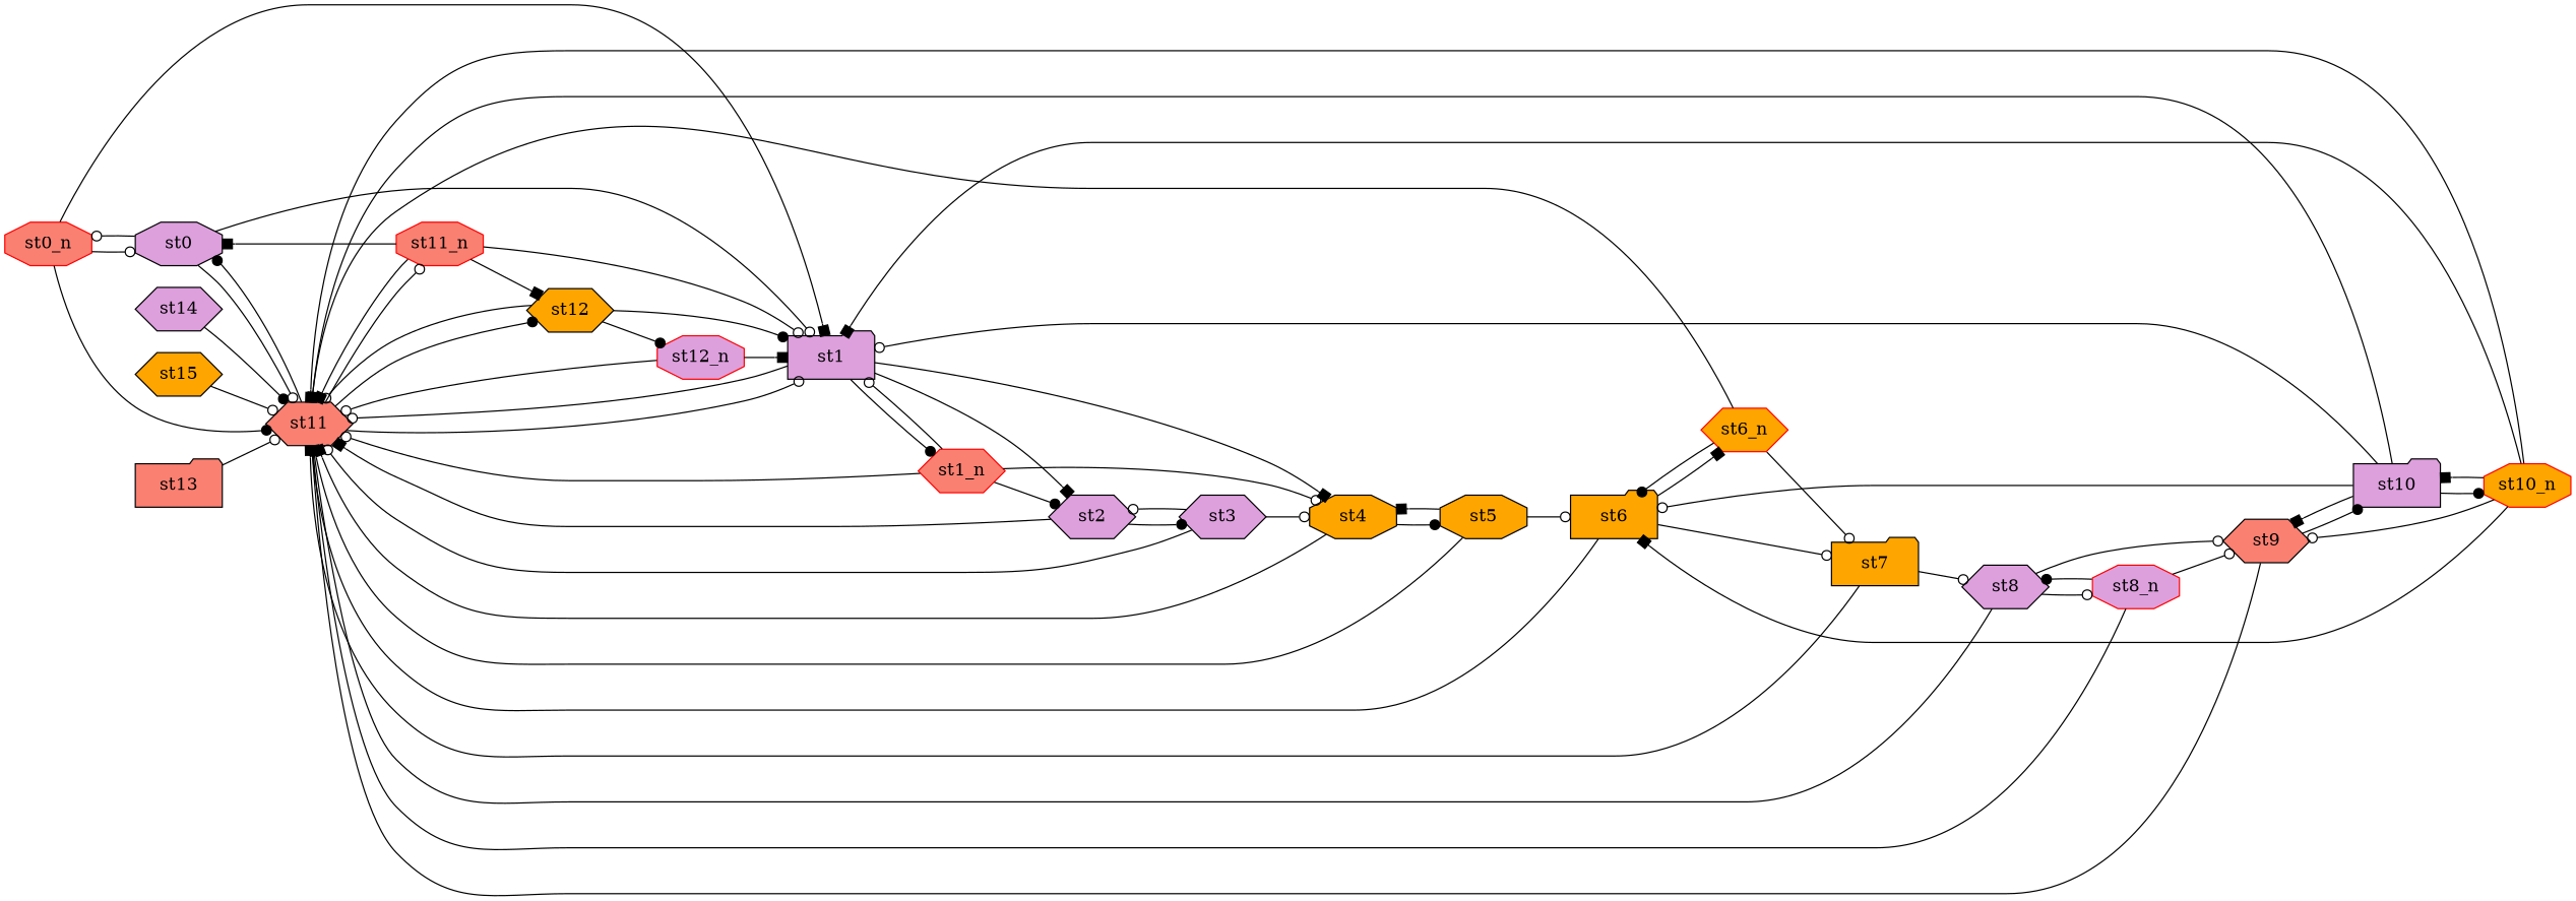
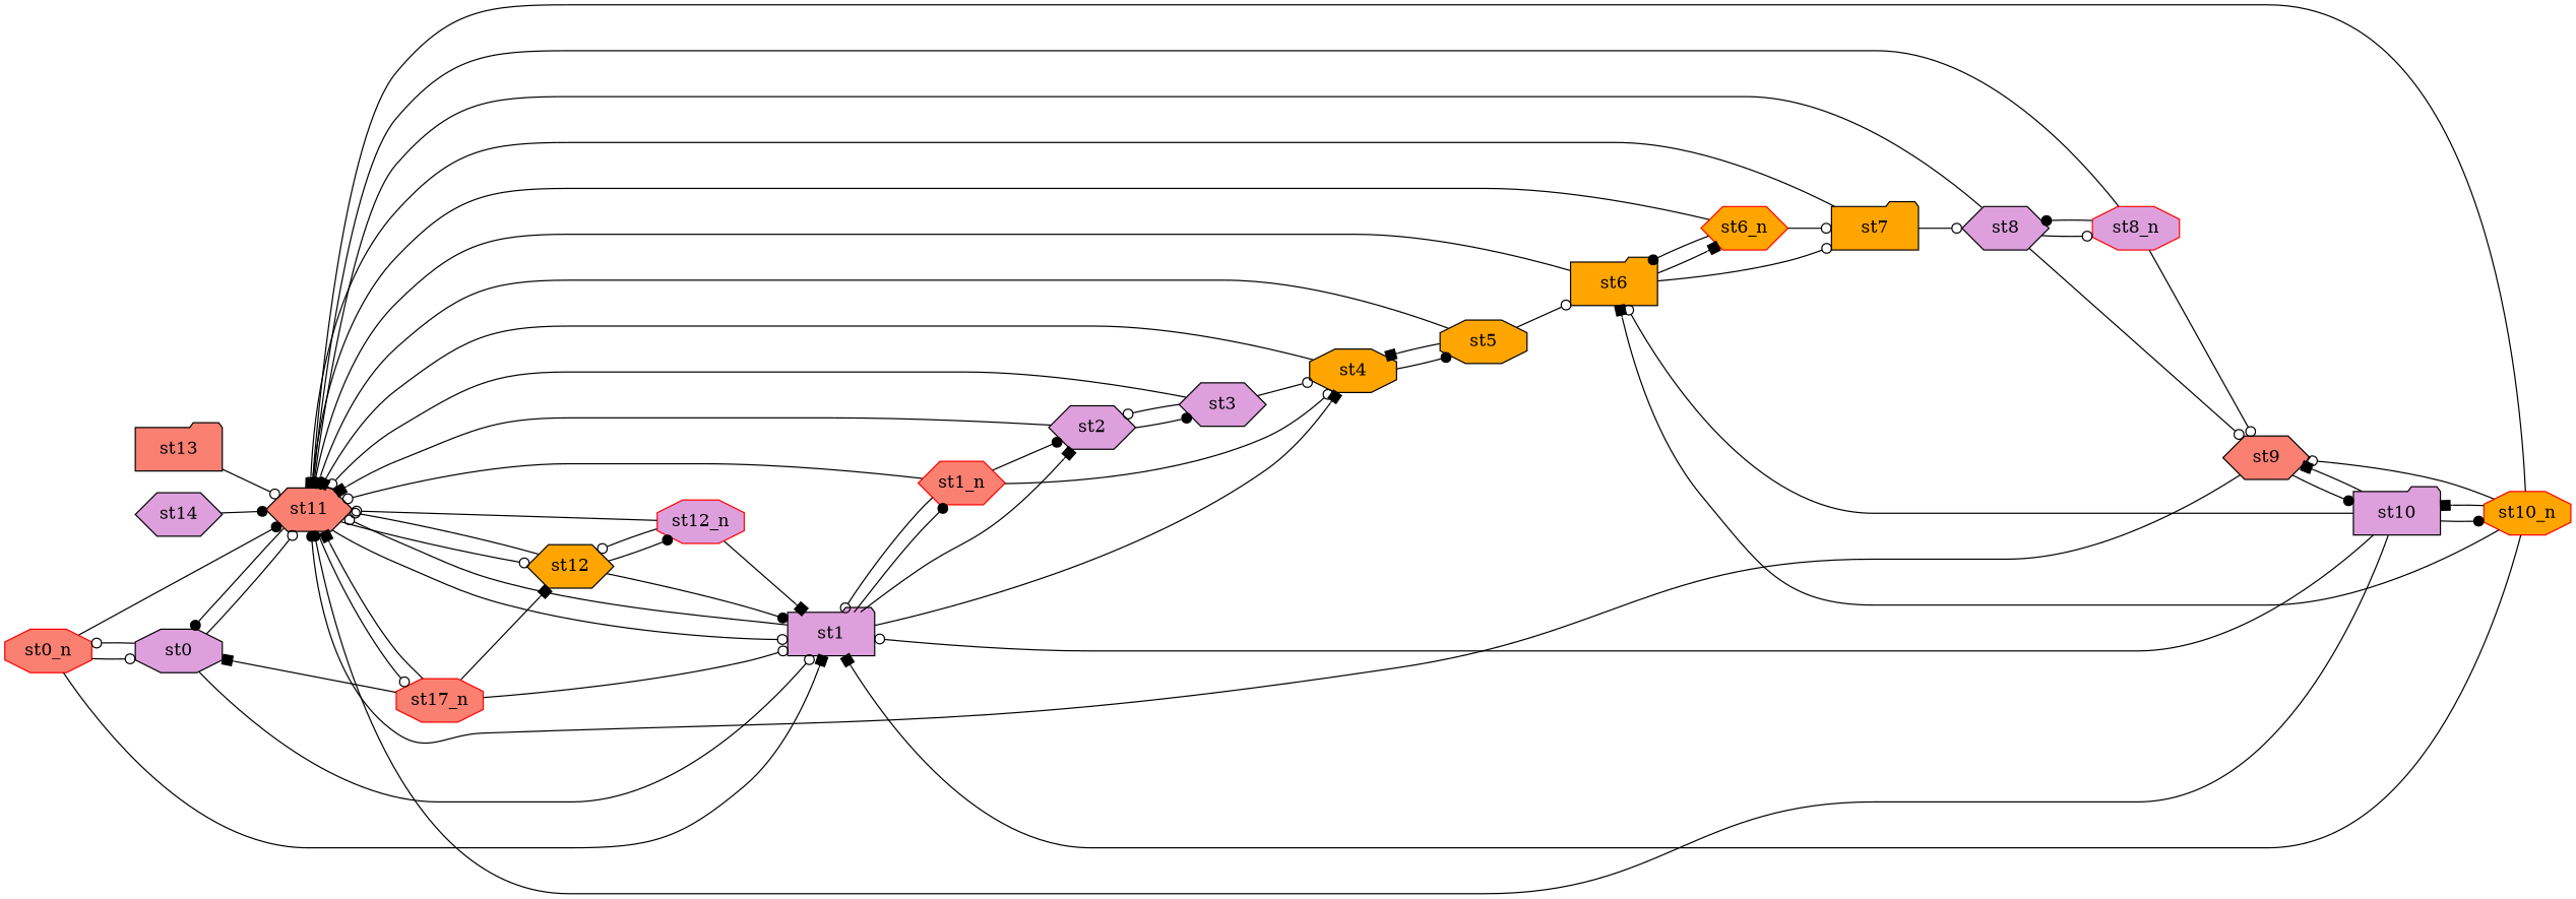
  digraph {
    rankdir=LR
    node [color=black fillcolor=plum fixedsize=true shape=hexagon style="unfilled,filled"]
    edge [arrowhead=odot]
    st0_n [color=red fillcolor=salmon shape=octagon style=filled width=1]
    st0 [shape=octagon width=1]
    st1 [shape=folder width=1]
    st11 [fillcolor=salmon width=1]
    st1_n [color=red fillcolor=salmon style=filled width=1]
    st2 [width=1]
    st4 [fillcolor=orange shape=octagon width=1]
-   st11_n [color=red fillcolor=salmon shape=octagon style=filled width=1]
+   st11_n [color=red fillcolor=salmon shape=octagon style=filled width=1 label=st17_n]
    st12 [fillcolor=orange width=1]
    st10_n [color=red fillcolor=orange shape=octagon style=filled width=1]
    st10 [shape=folder width=1]
    st6 [fillcolor=orange shape=folder width=1]
    st9 [fillcolor=salmon width=1]
    st6_n [color=red fillcolor=orange style=filled width=1]
    st7 [fillcolor=orange shape=folder width=1]
    st12_n [color=red shape=octagon style=filled width=1]
    st3 [width=1]
    st5 [fillcolor=orange shape=octagon width=1]
    st8 [width=1]
    st8_n [color=red shape=octagon style=filled width=1]
    st13 [fillcolor=salmon shape=folder width=1]
    st14 [width=1]
-   st15 [fillcolor=orange width=1]
    st0_n -> st0
    st0_n -> st1 [arrowhead=box]
    st0_n -> st11 [arrowhead=dot]
    st0 -> st0_n
    st0 -> st1
    st0 -> st11
    st1 -> st11
    st1 -> st1_n [arrowhead=dot]
    st1 -> st2 [arrowhead=box]
    st1 -> st4 [arrowhead=box]
    st11 -> st0 [arrowhead=dot]
    st11 -> st1
    st11 -> st11_n
-   st11 -> st12 [arrowhead=dot]
+   st11 -> st12
    st1_n -> st1
    st1_n -> st11
    st1_n -> st2 [arrowhead=dot]
    st1_n -> st4
    st2 -> st11 [arrowhead=box]
    st2 -> st3 [arrowhead=dot]
    st4 -> st11 [arrowhead=box]
    st4 -> st5 [arrowhead=dot]
    st11_n -> st0 [arrowhead=box]
    st11_n -> st1
    st11_n -> st11 [arrowhead=box]
    st11_n -> st12 [arrowhead=box]
    st12 -> st1 [arrowhead=dot]
    st12 -> st11
    st12 -> st12_n [arrowhead=dot]
    st10_n -> st1 [arrowhead=box]
    st10_n -> st11 [arrowhead=box]
    st10_n -> st10 [arrowhead=box]
    st10_n -> st6 [arrowhead=box]
    st10_n -> st9
    st10 -> st1
    st10 -> st11 [arrowhead=dot]
    st10 -> st10_n [arrowhead=dot]
    st10 -> st6
    st10 -> st9 [arrowhead=box]
    st6 -> st11 [arrowhead=dot]
    st6 -> st6_n [arrowhead=box]
    st6 -> st7
    st9 -> st11 [arrowhead=dot]
    st9 -> st10 [arrowhead=dot]
    st6_n -> st11 [arrowhead=box]
    st6_n -> st6 [arrowhead=dot]
    st6_n -> st7
    st7 -> st11 [arrowhead=box]
    st7 -> st8
    st12_n -> st1 [arrowhead=box]
    st12_n -> st11
+   st12_n -> st12
    st3 -> st11
    st3 -> st2
    st3 -> st4
    st5 -> st11 [arrowhead=box]
    st5 -> st4 [arrowhead=box]
    st5 -> st6
    st8 -> st11
    st8 -> st9
    st8 -> st8_n
    st8_n -> st11
    st8_n -> st9
    st8_n -> st8 [arrowhead=dot]
    st13 -> st11
    st14 -> st11 [arrowhead=dot]
-   st15 -> st11
  }
